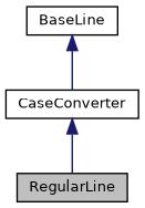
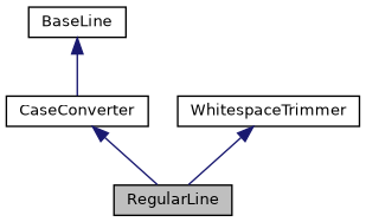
  digraph {
    node [color=black fillcolor=white fontname=Helvetica fontsize=10 shape=record style=filled]
    edge [color=midnightblue dir=back fontname=Helvetica fontsize=10 labelfontname=Helvetica labelfontsize=10 style=solid]
    n1 [fillcolor=grey75 fontcolor=black height=0.2 label=RegularLine width=0.4]
    n2 [height=0.2 label=BaseLine width=0.4]
    n3 [height=0.2 label=CaseConverter width=0.4]
+   n4 [height=0.2 label=WhitespaceTrimmer width=0.4]
    n2 -> n3
    n3 -> n1
+   n4 -> n1
  }
